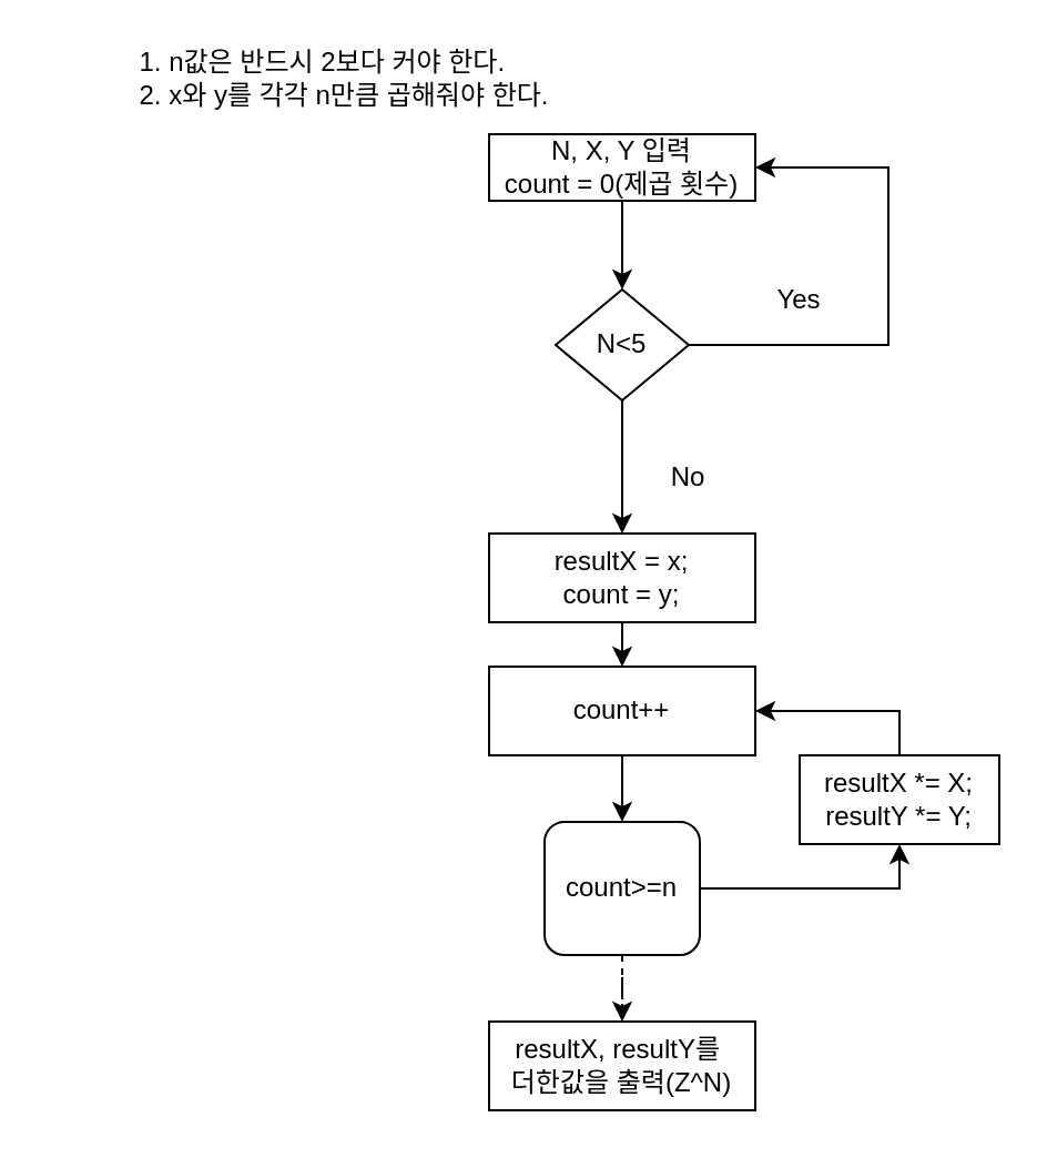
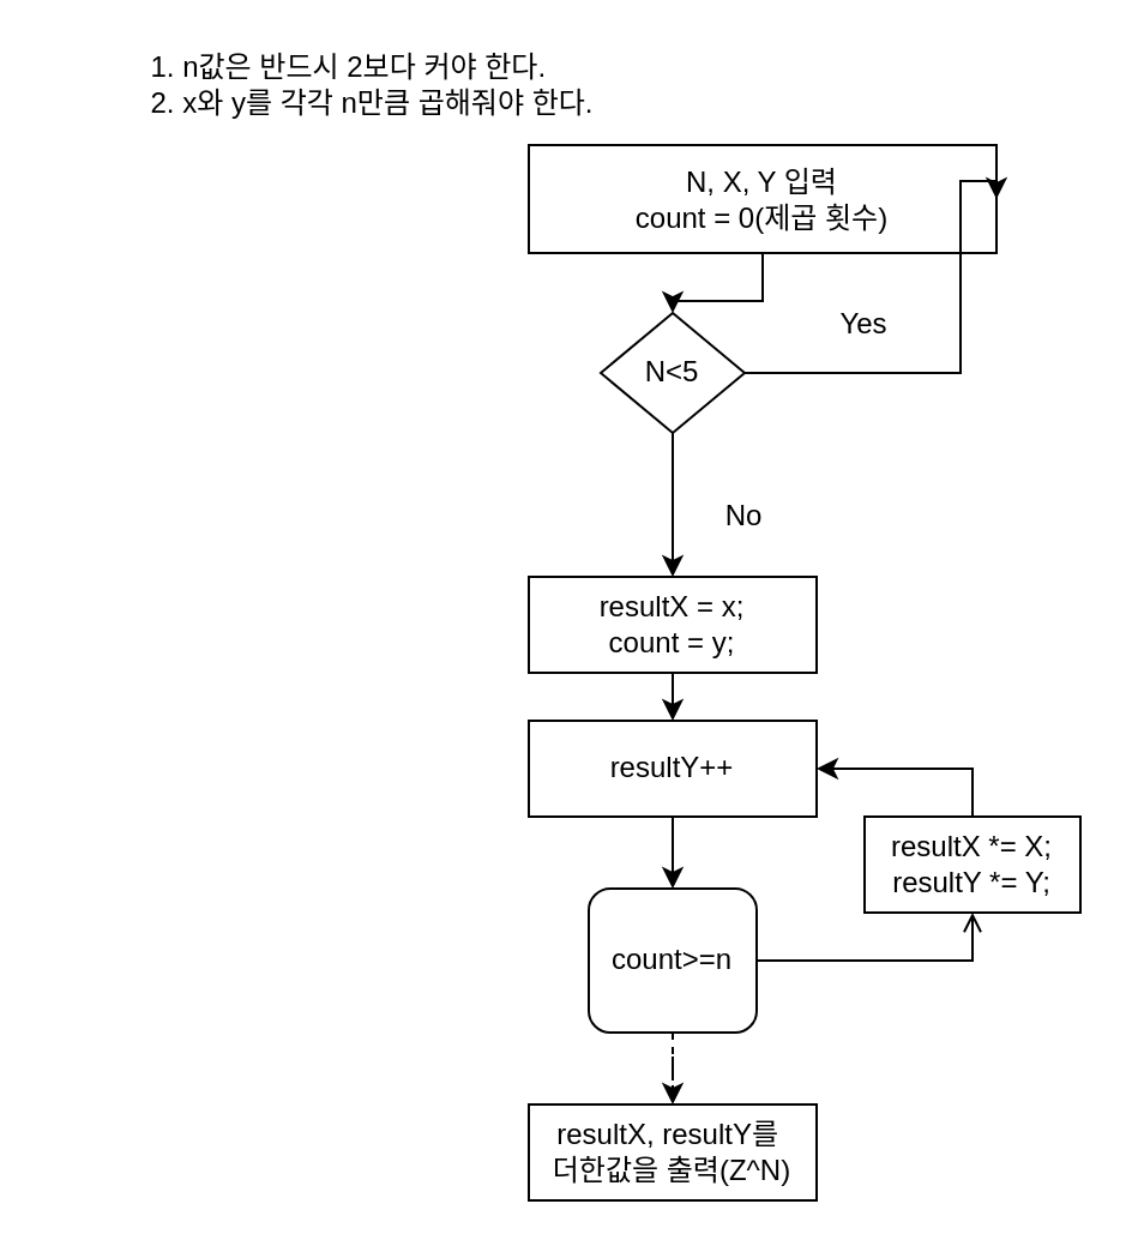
  <mxCell id="0" />
  <mxCell id="1" parent="0" />
  <mxCell id="2" value="&lt;div style=&quot;text-align: left;&quot;&gt;&lt;span style=&quot;background-color: initial;&quot;&gt;1. n값은 반드시 2보다 커야 한다.&lt;/span&gt;&lt;/div&gt;&lt;div style=&quot;text-align: left;&quot;&gt;&lt;span style=&quot;background-color: initial;&quot;&gt;2. x와 y를 각각 n만큼 곱해줘야 한다.&lt;/span&gt;&lt;/div&gt;" style="text;html=1;strokeColor=none;fillColor=none;align=center;verticalAlign=middle;whiteSpace=wrap;rounded=0;" vertex="1" parent="1"><mxGeometry x="20" y="20" width="270" height="30" as="geometry" /></mxCell>
  <mxCell id="3" value="" style="edgeStyle=orthogonalEdgeStyle;rounded=0;orthogonalLoop=1;jettySize=auto;html=1;" edge="1" parent="1" source="4" target="7"><mxGeometry relative="1" as="geometry" /></mxCell>
- <mxCell id="4" value="N, X, Y 입력&lt;br&gt;count = 0(제곱 횟수)" style="rounded=0;whiteSpace=wrap;html=1;" vertex="1" parent="1"><mxGeometry x="220" y="60" width="120" height="30" as="geometry" /></mxCell>
+ <mxCell id="4" value="N, X, Y 입력&lt;br&gt;count = 0(제곱 횟수)" style="rounded=0;whiteSpace=wrap;html=1;" vertex="1" parent="1"><mxGeometry x="220" y="60" width="195" height="45" as="geometry" /></mxCell>
  <mxCell id="5" style="edgeStyle=orthogonalEdgeStyle;rounded=0;orthogonalLoop=1;jettySize=auto;html=1;entryX=1;entryY=0.5;entryDx=0;entryDy=0;exitX=1;exitY=0.5;exitDx=0;exitDy=0;" edge="1" parent="1" source="7" target="4"><mxGeometry relative="1" as="geometry"><mxPoint x="420" y="155" as="targetPoint" /><Array as="points"><mxPoint x="400" y="155" /><mxPoint x="400" y="75" /></Array></mxGeometry></mxCell>
  <mxCell id="6" style="edgeStyle=orthogonalEdgeStyle;rounded=0;orthogonalLoop=1;jettySize=auto;html=1;" edge="1" parent="1" source="7"><mxGeometry relative="1" as="geometry"><mxPoint x="280" y="240" as="targetPoint" /></mxGeometry></mxCell>
  <mxCell id="7" value="N&amp;lt;5" style="rhombus;whiteSpace=wrap;html=1;" vertex="1" parent="1"><mxGeometry x="250" y="130" width="60" height="50" as="geometry" /></mxCell>
  <mxCell id="8" value="Yes" style="text;html=1;strokeColor=none;fillColor=none;align=center;verticalAlign=middle;whiteSpace=wrap;rounded=0;" vertex="1" parent="1"><mxGeometry x="330" y="120" width="60" height="30" as="geometry" /></mxCell>
  <mxCell id="9" value="No" style="text;html=1;strokeColor=none;fillColor=none;align=center;verticalAlign=middle;whiteSpace=wrap;rounded=0;" vertex="1" parent="1"><mxGeometry x="280" y="200" width="60" height="30" as="geometry" /></mxCell>
  <mxCell id="10" style="edgeStyle=orthogonalEdgeStyle;rounded=0;orthogonalLoop=1;jettySize=auto;html=1;" edge="1" parent="1" source="11"><mxGeometry relative="1" as="geometry"><mxPoint x="280" y="300" as="targetPoint" /></mxGeometry></mxCell>
  <mxCell id="11" value="resultX = x;&lt;br&gt;count = y;" style="rounded=0;whiteSpace=wrap;html=1;" vertex="1" parent="1"><mxGeometry x="220" y="240" width="120" height="40" as="geometry" /></mxCell>
  <mxCell id="12" value="" style="edgeStyle=orthogonalEdgeStyle;rounded=0;orthogonalLoop=1;jettySize=auto;html=1;" edge="1" parent="1" source="13" target="16"><mxGeometry relative="1" as="geometry" /></mxCell>
- <mxCell id="13" value="count++" style="rounded=0;whiteSpace=wrap;html=1;" vertex="1" parent="1"><mxGeometry x="220" y="300" width="120" height="40" as="geometry" /></mxCell>
+ <mxCell id="13" value="resultY++" style="rounded=0;whiteSpace=wrap;html=1;" vertex="1" parent="1"><mxGeometry x="220" y="300" width="120" height="40" as="geometry" /></mxCell>
  <mxCell id="14" style="edgeStyle=orthogonalEdgeStyle;rounded=0;orthogonalLoop=1;jettySize=auto;html=1;entryX=0.5;entryY=0;entryDx=0;entryDy=0;dashed=1;" edge="1" parent="1" source="16" target="17"><mxGeometry relative="1" as="geometry" /></mxCell>
- <mxCell id="15" style="edgeStyle=orthogonalEdgeStyle;rounded=0;orthogonalLoop=1;jettySize=auto;html=1;entryX=0.5;entryY=1;entryDx=0;entryDy=0;" edge="1" parent="1" source="16" target="19"><mxGeometry relative="1" as="geometry"><mxPoint x="380" y="400" as="targetPoint" /></mxGeometry></mxCell>
+ <mxCell id="15" style="edgeStyle=orthogonalEdgeStyle;rounded=0;orthogonalLoop=1;jettySize=auto;html=1;entryX=0.5;entryY=1;entryDx=0;entryDy=0;endArrow=open;" edge="1" parent="1" source="16" target="19"><mxGeometry relative="1" as="geometry"><mxPoint x="380" y="400" as="targetPoint" /></mxGeometry></mxCell>
  <mxCell id="16" value="count&amp;gt;=n" style="whiteSpace=wrap;html=1;rounded=1;" vertex="1" parent="1"><mxGeometry x="245" y="370" width="70" height="60" as="geometry" /></mxCell>
  <mxCell id="17" value="resultX, resultY를&amp;nbsp;&lt;br&gt;더한값을 출력(Z^N)" style="rounded=0;whiteSpace=wrap;html=1;" vertex="1" parent="1"><mxGeometry x="220" y="460" width="120" height="40" as="geometry" /></mxCell>
  <mxCell id="18" style="edgeStyle=orthogonalEdgeStyle;rounded=0;orthogonalLoop=1;jettySize=auto;html=1;exitX=0.5;exitY=0;exitDx=0;exitDy=0;" edge="1" parent="1" source="19"><mxGeometry relative="1" as="geometry"><mxPoint x="340" y="320" as="targetPoint" /><Array as="points"><mxPoint x="405" y="320" /><mxPoint x="340" y="320" /></Array></mxGeometry></mxCell>
  <mxCell id="19" value="resultX *= X;&lt;br&gt;resultY *= Y;" style="rounded=0;whiteSpace=wrap;html=1;" vertex="1" parent="1"><mxGeometry x="360" y="340" width="90" height="40" as="geometry" /></mxCell>
